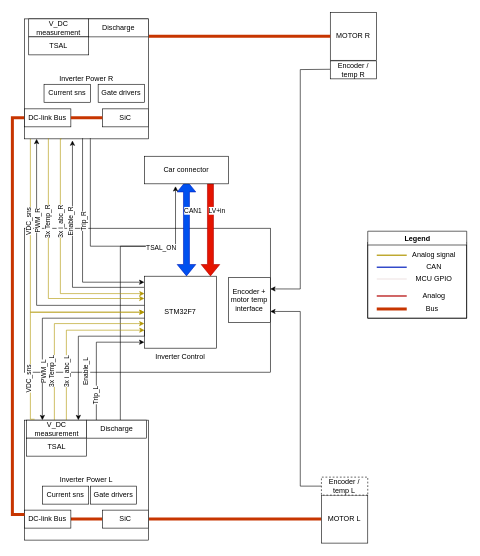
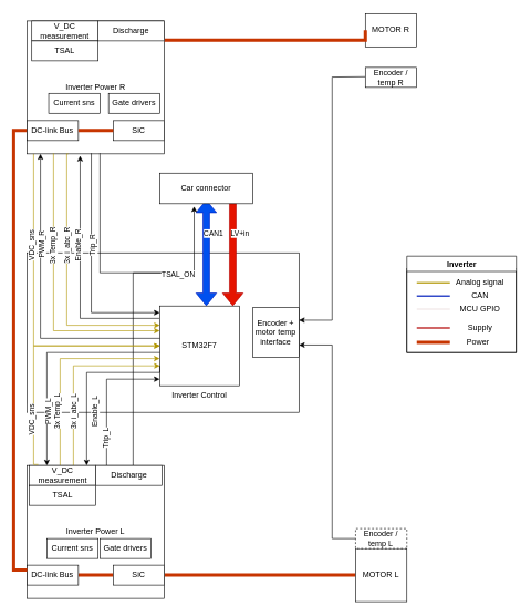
  <mxCell id="0" />
  <mxCell id="1" parent="0" />
  <mxCell id="2" value="&lt;br&gt;&lt;br&gt;&lt;br&gt;&lt;br&gt;&lt;br&gt;&lt;br&gt;&lt;br&gt;&lt;br&gt;&lt;br&gt;&lt;br&gt;&lt;br&gt;&lt;br&gt;&lt;br&gt;&amp;nbsp; &amp;nbsp; &amp;nbsp; &amp;nbsp; &amp;nbsp; &amp;nbsp; &amp;nbsp; &amp;nbsp; &amp;nbsp; &amp;nbsp; &amp;nbsp; &amp;nbsp; &amp;nbsp; &amp;nbsp; &amp;nbsp; &amp;nbsp; &amp;nbsp;Inverter Control" style="rounded=0;whiteSpace=wrap;html=1;" parent="1" vertex="1"><mxGeometry x="40.25" y="380" width="409.75" height="240" as="geometry" /></mxCell>
  <mxCell id="3" style="edgeStyle=orthogonalEdgeStyle;rounded=0;orthogonalLoop=1;jettySize=auto;html=1;exitX=-0.007;exitY=0.574;exitDx=0;exitDy=0;entryX=0.048;entryY=0;entryDx=0;entryDy=0;entryPerimeter=0;exitPerimeter=0;" parent="1" edge="1"><mxGeometry relative="1" as="geometry"><mxPoint x="69.996" y="700" as="targetPoint" /><Array as="points"><mxPoint x="258.81" y="530" /><mxPoint x="69.81" y="530" /></Array><mxPoint x="259.22" y="528.88" as="sourcePoint" /></mxGeometry></mxCell>
  <mxCell id="4" value="PWM_L" style="edgeLabel;html=1;align=center;verticalAlign=middle;resizable=0;points=[];rotation=270;" parent="3" vertex="1" connectable="0"><mxGeometry x="-0.415" relative="1" as="geometry"><mxPoint x="-83" y="90" as="offset" /></mxGeometry></mxCell>
  <mxCell id="5" value="STM32F7" style="whiteSpace=wrap;html=1;aspect=fixed;" parent="1" vertex="1"><mxGeometry x="240.25" y="460" width="120" height="120" as="geometry" /></mxCell>
  <mxCell id="6" value="" style="shape=flexArrow;endArrow=classic;startArrow=classic;html=1;rounded=0;fillColor=#0050ef;strokeColor=#001DBC;" parent="1" edge="1"><mxGeometry width="100" height="100" relative="1" as="geometry"><mxPoint x="310.25" y="460" as="sourcePoint" /><mxPoint x="310.25" y="300" as="targetPoint" /></mxGeometry></mxCell>
  <mxCell id="7" value="CAN1" style="edgeLabel;html=1;align=center;verticalAlign=middle;resizable=0;points=[];" parent="6" vertex="1" connectable="0"><mxGeometry x="-0.449" y="-1" relative="1" as="geometry"><mxPoint x="9" y="-66" as="offset" /></mxGeometry></mxCell>
  <mxCell id="8" style="edgeStyle=orthogonalEdgeStyle;rounded=0;orthogonalLoop=1;jettySize=auto;html=1;" parent="1" source="11" edge="1"><mxGeometry relative="1" as="geometry"><Array as="points"><mxPoint x="160" y="570" /></Array><mxPoint x="240" y="570" as="targetPoint" /></mxGeometry></mxCell>
  <mxCell id="9" value="Trip_L" style="edgeLabel;html=1;align=center;verticalAlign=middle;resizable=0;points=[];rotation=270;" parent="8" vertex="1" connectable="0"><mxGeometry x="0.518" y="-1" relative="1" as="geometry"><mxPoint x="-30" y="89" as="offset" /></mxGeometry></mxCell>
  <mxCell id="10" style="edgeStyle=orthogonalEdgeStyle;rounded=0;orthogonalLoop=1;jettySize=auto;html=1;endArrow=none;endFill=0;" edge="1" parent="1" source="11"><mxGeometry relative="1" as="geometry"><mxPoint x="280" y="410" as="targetPoint" /><Array as="points"><mxPoint x="200" y="410" /></Array></mxGeometry></mxCell>
  <mxCell id="11" value="Inverter Power L" style="rounded=0;whiteSpace=wrap;html=1;" parent="1" vertex="1"><mxGeometry x="40.25" y="700" width="207" height="200" as="geometry" /></mxCell>
  <mxCell id="12" value="" style="shape=flexArrow;endArrow=classic;html=1;rounded=0;fillColor=#e51400;strokeColor=#B20000;" parent="1" edge="1"><mxGeometry width="50" height="50" relative="1" as="geometry"><mxPoint x="350.25" y="300" as="sourcePoint" /><mxPoint x="350.25" y="460" as="targetPoint" /></mxGeometry></mxCell>
  <mxCell id="13" value="LV+in" style="edgeLabel;html=1;align=center;verticalAlign=middle;resizable=0;points=[];" parent="12" vertex="1" connectable="0"><mxGeometry x="-0.542" y="-2" relative="1" as="geometry"><mxPoint x="12" y="13" as="offset" /></mxGeometry></mxCell>
  <mxCell id="14" value="" style="whiteSpace=wrap;html=1;" parent="1" vertex="1"><mxGeometry x="612.5" y="403.5" width="165" height="126.5" as="geometry" /></mxCell>
  <mxCell id="15" value="" style="endArrow=none;html=1;rounded=0;fillColor=#e3c800;strokeColor=#B09500;strokeWidth=2;" parent="1" edge="1"><mxGeometry width="50" height="50" relative="1" as="geometry"><mxPoint x="627.5" y="425" as="sourcePoint" /><mxPoint x="677.5" y="425" as="targetPoint" /></mxGeometry></mxCell>
  <mxCell id="16" value="" style="endArrow=none;html=1;rounded=0;fillColor=#0050ef;strokeColor=#001DBC;strokeWidth=2;" parent="1" edge="1"><mxGeometry width="50" height="50" relative="1" as="geometry"><mxPoint x="627.5" y="445" as="sourcePoint" /><mxPoint x="677.5" y="445" as="targetPoint" /></mxGeometry></mxCell>
  <mxCell id="17" value="" style="endArrow=none;html=1;rounded=0;strokeColor=#F0E6E6;strokeWidth=2;fillColor=#f5f5f5;" parent="1" edge="1"><mxGeometry width="50" height="50" relative="1" as="geometry"><mxPoint x="627.5" y="464.67" as="sourcePoint" /><mxPoint x="677.5" y="464.67" as="targetPoint" /></mxGeometry></mxCell>
  <mxCell id="18" value="" style="endArrow=none;html=1;rounded=0;fillColor=#e51400;strokeColor=#B20000;strokeWidth=2;" parent="1" edge="1"><mxGeometry width="50" height="50" relative="1" as="geometry"><mxPoint x="627.5" y="493" as="sourcePoint" /><mxPoint x="677.5" y="493" as="targetPoint" /></mxGeometry></mxCell>
  <mxCell id="19" value="Analog signal" style="text;html=1;strokeColor=none;fillColor=none;align=center;verticalAlign=middle;whiteSpace=wrap;rounded=0;" parent="1" vertex="1"><mxGeometry x="677.5" y="415" width="90" height="20" as="geometry" /></mxCell>
  <mxCell id="20" value="CAN" style="text;html=1;strokeColor=none;fillColor=none;align=center;verticalAlign=middle;whiteSpace=wrap;rounded=0;" parent="1" vertex="1"><mxGeometry x="677.5" y="435" width="90" height="20" as="geometry" /></mxCell>
  <mxCell id="21" value="MCU GPIO" style="text;html=1;strokeColor=none;fillColor=none;align=center;verticalAlign=middle;whiteSpace=wrap;rounded=0;" parent="1" vertex="1"><mxGeometry x="677.5" y="455" width="90" height="20" as="geometry" /></mxCell>
- <mxCell id="22" value="Analog" style="text;html=1;strokeColor=none;fillColor=none;align=center;verticalAlign=middle;whiteSpace=wrap;rounded=0;" parent="1" vertex="1"><mxGeometry x="677.5" y="483" width="90" height="20" as="geometry" /></mxCell>
- <mxCell id="23" value="Legend" style="swimlane;whiteSpace=wrap;html=1;" parent="1" vertex="1"><mxGeometry x="612.5" y="385" width="165" height="145" as="geometry" /></mxCell>
+ <mxCell id="22" value="Supply" style="text;html=1;strokeColor=none;fillColor=none;align=center;verticalAlign=middle;whiteSpace=wrap;rounded=0;" parent="1" vertex="1"><mxGeometry x="677.5" y="483" width="90" height="20" as="geometry" /></mxCell>
+ <mxCell id="23" value="Inverter" style="swimlane;whiteSpace=wrap;html=1;" parent="1" vertex="1"><mxGeometry x="612.5" y="385" width="165" height="145" as="geometry" /></mxCell>
  <mxCell id="24" value="" style="endArrow=none;html=1;rounded=0;fillColor=#fa6800;strokeColor=#C73500;strokeWidth=5;" parent="23" edge="1"><mxGeometry width="50" height="50" relative="1" as="geometry"><mxPoint x="15" y="129.66" as="sourcePoint" /><mxPoint x="65" y="129.66" as="targetPoint" /><Array as="points"><mxPoint x="45" y="129.66" /></Array></mxGeometry></mxCell>
- <mxCell id="25" value="Bus" style="text;html=1;strokeColor=none;fillColor=none;align=center;verticalAlign=middle;whiteSpace=wrap;rounded=0;" parent="23" vertex="1"><mxGeometry x="62.5" y="120" width="90" height="20" as="geometry" /></mxCell>
+ <mxCell id="25" value="Power" style="text;html=1;strokeColor=none;fillColor=none;align=center;verticalAlign=middle;whiteSpace=wrap;rounded=0;" parent="23" vertex="1"><mxGeometry x="62.5" y="120" width="90" height="20" as="geometry" /></mxCell>
  <mxCell id="26" style="edgeStyle=orthogonalEdgeStyle;rounded=0;orthogonalLoop=1;jettySize=auto;html=1;exitX=0;exitY=0.5;exitDx=0;exitDy=0;strokeWidth=5;endArrow=none;endFill=0;fillColor=#fa6800;strokeColor=#C73500;" parent="1" source="27" target="35" edge="1"><mxGeometry relative="1" as="geometry" /></mxCell>
  <mxCell id="27" value="DC-link Bus" style="rounded=0;whiteSpace=wrap;html=1;direction=west;" parent="1" vertex="1"><mxGeometry x="40.25" y="850" width="77.25" height="30" as="geometry" /></mxCell>
  <mxCell id="28" style="edgeStyle=orthogonalEdgeStyle;rounded=0;orthogonalLoop=1;jettySize=auto;html=1;entryX=0.048;entryY=0;entryDx=0;entryDy=0;entryPerimeter=0;endArrow=none;endFill=0;startArrow=classic;startFill=1;fillColor=#e3c800;strokeColor=#B09500;" parent="1" edge="1"><mxGeometry relative="1" as="geometry"><mxPoint x="90" y="700" as="targetPoint" /><Array as="points"><mxPoint x="228.11" y="539" /><mxPoint x="90.11" y="539" /></Array><mxPoint x="240" y="539" as="sourcePoint" /></mxGeometry></mxCell>
  <mxCell id="29" value="3x Temp_L" style="edgeLabel;html=1;align=center;verticalAlign=middle;resizable=0;points=[];rotation=270;" parent="28" vertex="1" connectable="0"><mxGeometry x="-0.415" relative="1" as="geometry"><mxPoint x="-64" y="81" as="offset" /></mxGeometry></mxCell>
  <mxCell id="30" style="edgeStyle=orthogonalEdgeStyle;rounded=0;orthogonalLoop=1;jettySize=auto;html=1;endArrow=none;endFill=0;startArrow=classic;startFill=1;fillColor=#e3c800;strokeColor=#B09500;" parent="1" source="5" edge="1"><mxGeometry relative="1" as="geometry"><mxPoint x="110" y="700" as="targetPoint" /><Array as="points"><mxPoint x="110" y="550" /><mxPoint x="110" y="700" /></Array><mxPoint x="260.25" y="520" as="sourcePoint" /></mxGeometry></mxCell>
  <mxCell id="31" value="3x i_abc_L" style="edgeLabel;html=1;align=center;verticalAlign=middle;resizable=0;points=[];rotation=270;" parent="30" vertex="1" connectable="0"><mxGeometry x="-0.415" relative="1" as="geometry"><mxPoint x="-48" y="70" as="offset" /></mxGeometry></mxCell>
  <mxCell id="32" style="edgeStyle=orthogonalEdgeStyle;rounded=0;orthogonalLoop=1;jettySize=auto;html=1;exitX=0;exitY=0.75;exitDx=0;exitDy=0;" parent="1" edge="1" target="11"><mxGeometry relative="1" as="geometry"><mxPoint x="156.71" y="700" as="targetPoint" /><Array as="points"><mxPoint x="240" y="560" /><mxPoint x="130" y="560" /></Array><mxPoint x="240.21" y="550" as="sourcePoint" /></mxGeometry></mxCell>
  <mxCell id="33" value="Enable_L" style="edgeLabel;html=1;align=center;verticalAlign=middle;resizable=0;points=[];rotation=270;" parent="32" vertex="1" connectable="0"><mxGeometry x="-0.415" relative="1" as="geometry"><mxPoint x="-32" y="60" as="offset" /></mxGeometry></mxCell>
  <mxCell id="34" style="edgeStyle=orthogonalEdgeStyle;rounded=0;orthogonalLoop=1;jettySize=auto;html=1;exitX=0;exitY=0.5;exitDx=0;exitDy=0;entryX=1;entryY=0.5;entryDx=0;entryDy=0;strokeWidth=5;endArrow=none;endFill=0;fillColor=#fa6800;strokeColor=#C73500;" parent="1" source="35" target="36" edge="1"><mxGeometry relative="1" as="geometry"><mxPoint x="430" y="865.333" as="targetPoint" /></mxGeometry></mxCell>
  <mxCell id="35" value="SiC" style="rounded=0;whiteSpace=wrap;html=1;direction=west;" parent="1" vertex="1"><mxGeometry x="170" y="850" width="77.25" height="30" as="geometry" /></mxCell>
  <mxCell id="36" value="MOTOR L" style="rounded=0;whiteSpace=wrap;html=1;direction=west;" parent="1" vertex="1"><mxGeometry x="535.25" y="825" width="77.25" height="80" as="geometry" /></mxCell>
  <mxCell id="37" value="Gate drivers" style="rounded=0;whiteSpace=wrap;html=1;direction=west;" parent="1" vertex="1"><mxGeometry x="150" y="810" width="77.25" height="30" as="geometry" /></mxCell>
  <mxCell id="38" value="Current sns" style="rounded=0;whiteSpace=wrap;html=1;direction=west;" parent="1" vertex="1"><mxGeometry x="70" y="810" width="77.25" height="30" as="geometry" /></mxCell>
  <mxCell id="39" style="edgeStyle=orthogonalEdgeStyle;rounded=0;orthogonalLoop=1;jettySize=auto;html=1;exitX=1;exitY=0.5;exitDx=0;exitDy=0;entryX=0;entryY=0.25;entryDx=0;entryDy=0;" parent="1" source="40" target="43" edge="1"><mxGeometry relative="1" as="geometry"><Array as="points"><mxPoint x="500" y="810" /><mxPoint x="500" y="519" /></Array></mxGeometry></mxCell>
  <mxCell id="40" value="Encoder / temp L" style="rounded=0;whiteSpace=wrap;html=1;direction=west;dashed=1;" parent="1" vertex="1"><mxGeometry x="535.25" y="795" width="77.25" height="30" as="geometry" /></mxCell>
  <mxCell id="41" style="edgeStyle=orthogonalEdgeStyle;rounded=0;orthogonalLoop=1;jettySize=auto;html=1;fillColor=#e3c800;strokeColor=#B09500;entryX=0;entryY=0.5;entryDx=0;entryDy=0;" parent="1" source="66" target="5" edge="1"><mxGeometry relative="1" as="geometry"><mxPoint x="200" y="500" as="targetPoint" /><Array as="points"><mxPoint x="50" y="520" /></Array></mxGeometry></mxCell>
  <mxCell id="42" value="VDC_sns" style="edgeLabel;html=1;align=center;verticalAlign=middle;resizable=0;points=[];rotation=270;" vertex="1" connectable="0" parent="41"><mxGeometry x="-0.332" relative="1" as="geometry"><mxPoint x="-3" y="92" as="offset" /></mxGeometry></mxCell>
  <mxCell id="43" value="Encoder + motor temp interface" style="rounded=0;whiteSpace=wrap;html=1;direction=west;" parent="1" vertex="1"><mxGeometry x="380" y="462.5" width="70" height="75" as="geometry" /></mxCell>
  <mxCell id="44" value="Inverter Power R" style="rounded=0;whiteSpace=wrap;html=1;" parent="1" vertex="1"><mxGeometry x="40.25" y="31" width="207" height="200" as="geometry" /></mxCell>
  <mxCell id="45" style="edgeStyle=orthogonalEdgeStyle;rounded=0;orthogonalLoop=1;jettySize=auto;html=1;entryX=1;entryY=0.75;entryDx=0;entryDy=0;fillColor=#fa6800;strokeColor=#C73500;strokeWidth=5;endArrow=none;endFill=0;" edge="1" parent="1" source="46" target="27"><mxGeometry relative="1" as="geometry"><Array as="points"><mxPoint x="20" y="196" /><mxPoint x="20" y="858" /></Array></mxGeometry></mxCell>
  <mxCell id="46" value="DC-link Bus" style="rounded=0;whiteSpace=wrap;html=1;direction=west;" parent="1" vertex="1"><mxGeometry x="40.25" y="181" width="77.25" height="30" as="geometry" /></mxCell>
  <mxCell id="47" value="SiC" style="rounded=0;whiteSpace=wrap;html=1;direction=west;" parent="1" vertex="1"><mxGeometry x="170" y="181" width="77.25" height="30" as="geometry" /></mxCell>
  <mxCell id="48" style="edgeStyle=orthogonalEdgeStyle;rounded=0;orthogonalLoop=1;jettySize=auto;html=1;exitX=0;exitY=0.5;exitDx=0;exitDy=0;strokeWidth=5;endArrow=none;endFill=0;fillColor=#fa6800;strokeColor=#C73500;" parent="1" source="46" target="47" edge="1"><mxGeometry relative="1" as="geometry" /></mxCell>
- <mxCell id="49" value="MOTOR R" style="rounded=0;whiteSpace=wrap;html=1;direction=west;" parent="1" vertex="1"><mxGeometry x="550" y="20" width="77.25" height="80" as="geometry" /></mxCell>
+ <mxCell id="49" value="MOTOR R" style="rounded=0;whiteSpace=wrap;html=1;direction=west;" parent="1" vertex="1"><mxGeometry x="550" y="20" width="77.25" height="50" as="geometry" /></mxCell>
  <mxCell id="50" style="edgeStyle=orthogonalEdgeStyle;rounded=0;orthogonalLoop=1;jettySize=auto;html=1;entryX=1;entryY=0.5;entryDx=0;entryDy=0;strokeWidth=5;endArrow=none;endFill=0;fillColor=#fa6800;strokeColor=#C73500;" parent="1" target="49" edge="1"><mxGeometry relative="1" as="geometry"><mxPoint x="430" y="196.333" as="targetPoint" /><mxPoint x="247" y="60" as="sourcePoint" /><Array as="points"><mxPoint x="550" y="60" /></Array></mxGeometry></mxCell>
  <mxCell id="51" value="Gate drivers" style="rounded=0;whiteSpace=wrap;html=1;direction=west;" parent="1" vertex="1"><mxGeometry x="163" y="140" width="77.25" height="30" as="geometry" /></mxCell>
  <mxCell id="52" value="Current sns" style="rounded=0;whiteSpace=wrap;html=1;direction=west;" parent="1" vertex="1"><mxGeometry x="72.75" y="140" width="77.25" height="30" as="geometry" /></mxCell>
  <mxCell id="53" style="edgeStyle=orthogonalEdgeStyle;rounded=0;orthogonalLoop=1;jettySize=auto;html=1;exitX=1;exitY=0.5;exitDx=0;exitDy=0;entryX=0;entryY=0.75;entryDx=0;entryDy=0;" parent="1" target="43" edge="1"><mxGeometry relative="1" as="geometry"><mxPoint x="450" y="-150" as="targetPoint" /><mxPoint x="550" y="115" as="sourcePoint" /></mxGeometry></mxCell>
  <mxCell id="54" style="edgeStyle=orthogonalEdgeStyle;rounded=0;orthogonalLoop=1;jettySize=auto;html=1;entryX=0.096;entryY=1.007;entryDx=0;entryDy=0;entryPerimeter=0;" parent="1" edge="1"><mxGeometry relative="1" as="geometry"><mxPoint x="60.372" y="231" as="targetPoint" /><Array as="points"><mxPoint x="60.25" y="508.6" /></Array><mxPoint x="240.25" y="508.6" as="sourcePoint" /></mxGeometry></mxCell>
  <mxCell id="55" value="PWM_R" style="edgeLabel;html=1;align=center;verticalAlign=middle;resizable=0;points=[];rotation=270;" parent="54" vertex="1" connectable="0"><mxGeometry x="-0.415" relative="1" as="geometry"><mxPoint x="-44" y="-140" as="offset" /></mxGeometry></mxCell>
  <mxCell id="56" style="edgeStyle=orthogonalEdgeStyle;rounded=0;orthogonalLoop=1;jettySize=auto;html=1;endArrow=none;endFill=0;startArrow=classic;startFill=1;fillColor=#e3c800;strokeColor=#B09500;exitX=-0.001;exitY=0.31;exitDx=0;exitDy=0;exitPerimeter=0;" parent="1" source="5" edge="1"><mxGeometry relative="1" as="geometry"><mxPoint x="80" y="230" as="targetPoint" /><Array as="points"><mxPoint x="80" y="497" /><mxPoint x="80" y="231" /></Array><mxPoint x="240.25" y="310" as="sourcePoint" /></mxGeometry></mxCell>
  <mxCell id="57" value="3x&amp;nbsp;Temp_R" style="edgeLabel;html=1;align=center;verticalAlign=middle;resizable=0;points=[];rotation=270;" parent="56" vertex="1" connectable="0"><mxGeometry x="-0.415" relative="1" as="geometry"><mxPoint x="-36" y="-127" as="offset" /></mxGeometry></mxCell>
  <mxCell id="58" style="edgeStyle=orthogonalEdgeStyle;rounded=0;orthogonalLoop=1;jettySize=auto;html=1;endArrow=none;endFill=0;startArrow=classic;startFill=1;fillColor=#e3c800;strokeColor=#B09500;entryX=0.299;entryY=1;entryDx=0;entryDy=0;entryPerimeter=0;" parent="1" target="44" edge="1"><mxGeometry relative="1" as="geometry"><mxPoint x="100.25" y="240" as="targetPoint" /><Array as="points"><mxPoint x="100" y="489" /><mxPoint x="100" y="231" /></Array><mxPoint x="240.25" y="489" as="sourcePoint" /></mxGeometry></mxCell>
  <mxCell id="59" value="3x&amp;nbsp;i_abc_R" style="edgeLabel;html=1;align=center;verticalAlign=middle;resizable=0;points=[];rotation=270;" parent="58" vertex="1" connectable="0"><mxGeometry x="-0.415" relative="1" as="geometry"><mxPoint x="-24" y="-119" as="offset" /></mxGeometry></mxCell>
  <mxCell id="60" style="edgeStyle=orthogonalEdgeStyle;rounded=0;orthogonalLoop=1;jettySize=auto;html=1;entryX=0.386;entryY=1.014;entryDx=0;entryDy=0;entryPerimeter=0;exitX=-0.007;exitY=0.155;exitDx=0;exitDy=0;exitPerimeter=0;" parent="1" source="5" target="44" edge="1"><mxGeometry relative="1" as="geometry"><mxPoint x="120" y="240" as="targetPoint" /><Array as="points"><mxPoint x="120" y="479" /></Array><mxPoint x="230" y="478" as="sourcePoint" /></mxGeometry></mxCell>
  <mxCell id="61" value="Enable_R" style="edgeLabel;html=1;align=center;verticalAlign=middle;resizable=0;points=[];rotation=270;" parent="60" vertex="1" connectable="0"><mxGeometry x="-0.415" relative="1" as="geometry"><mxPoint x="-16" y="-109" as="offset" /></mxGeometry></mxCell>
  <mxCell id="62" style="edgeStyle=orthogonalEdgeStyle;rounded=0;orthogonalLoop=1;jettySize=auto;html=1;startArrow=classic;startFill=1;endArrow=none;endFill=0;" parent="1" edge="1"><mxGeometry relative="1" as="geometry"><mxPoint x="137" y="230" as="targetPoint" /><Array as="points"><mxPoint x="137.25" y="470" /></Array><mxPoint x="240" y="470" as="sourcePoint" /></mxGeometry></mxCell>
  <mxCell id="63" value="Trip_R" style="edgeLabel;html=1;align=center;verticalAlign=middle;resizable=0;points=[];rotation=270;" parent="62" vertex="1" connectable="0"><mxGeometry x="-0.415" relative="1" as="geometry"><mxPoint x="-1" y="-100" as="offset" /></mxGeometry></mxCell>
  <mxCell id="64" value="Encoder / temp R" style="rounded=0;whiteSpace=wrap;html=1;direction=west;" parent="1" vertex="1"><mxGeometry x="550" y="101" width="77.25" height="30" as="geometry" /></mxCell>
  <mxCell id="65" value="Discharge" style="rounded=0;whiteSpace=wrap;html=1;" parent="1" vertex="1"><mxGeometry x="147.25" y="31" width="100" height="30" as="geometry" /></mxCell>
  <mxCell id="66" value="V_DC measurement" style="rounded=0;whiteSpace=wrap;html=1;" parent="1" vertex="1"><mxGeometry x="47.25" y="31" width="100" height="30" as="geometry" /></mxCell>
  <mxCell id="67" value="TSAL" style="rounded=0;whiteSpace=wrap;html=1;" parent="1" vertex="1"><mxGeometry x="47.25" y="61" width="100" height="30" as="geometry" /></mxCell>
  <mxCell id="68" style="edgeStyle=orthogonalEdgeStyle;rounded=0;orthogonalLoop=1;jettySize=auto;html=1;" parent="1" edge="1"><mxGeometry relative="1" as="geometry"><mxPoint x="150" y="230" as="sourcePoint" /><mxPoint x="292" y="310" as="targetPoint" /><Array as="points"><mxPoint x="150" y="232" /><mxPoint x="150" y="410" /><mxPoint x="292" y="410" /></Array></mxGeometry></mxCell>
  <mxCell id="69" value="TSAL_ON" style="edgeLabel;html=1;align=center;verticalAlign=middle;resizable=0;points=[];" vertex="1" connectable="0" parent="68"><mxGeometry x="0.408" y="-2" relative="1" as="geometry"><mxPoint as="offset" /></mxGeometry></mxCell>
  <mxCell id="70" value="Discharge" style="rounded=0;whiteSpace=wrap;html=1;" vertex="1" parent="1"><mxGeometry x="143.75" y="700" width="100" height="30" as="geometry" /></mxCell>
  <mxCell id="71" value="V_DC measurement" style="rounded=0;whiteSpace=wrap;html=1;" vertex="1" parent="1"><mxGeometry x="43.75" y="700" width="100" height="30" as="geometry" /></mxCell>
  <mxCell id="72" value="TSAL" style="rounded=0;whiteSpace=wrap;html=1;" vertex="1" parent="1"><mxGeometry x="43.75" y="730" width="100" height="30" as="geometry" /></mxCell>
  <mxCell id="73" style="edgeStyle=orthogonalEdgeStyle;rounded=0;orthogonalLoop=1;jettySize=auto;html=1;fillColor=#e3c800;strokeColor=#B09500;entryX=0;entryY=0.5;entryDx=0;entryDy=0;exitX=0.133;exitY=-0.049;exitDx=0;exitDy=0;exitPerimeter=0;" edge="1" parent="1" source="71"><mxGeometry relative="1" as="geometry"><mxPoint x="240.25" y="520" as="targetPoint" /><Array as="points"><mxPoint x="50" y="699" /><mxPoint x="50" y="520" /></Array><mxPoint x="60.25" y="659" as="sourcePoint" /></mxGeometry></mxCell>
  <mxCell id="74" value="VDC_sns" style="edgeLabel;html=1;align=center;verticalAlign=middle;resizable=0;points=[];rotation=270;" vertex="1" connectable="0" parent="73"><mxGeometry x="-0.332" relative="1" as="geometry"><mxPoint x="-3" y="53" as="offset" /></mxGeometry></mxCell>
  <mxCell id="75" value="Car connector" style="rounded=0;whiteSpace=wrap;html=1;direction=west;" vertex="1" parent="1"><mxGeometry x="240" y="260" width="140" height="46" as="geometry" /></mxCell>
